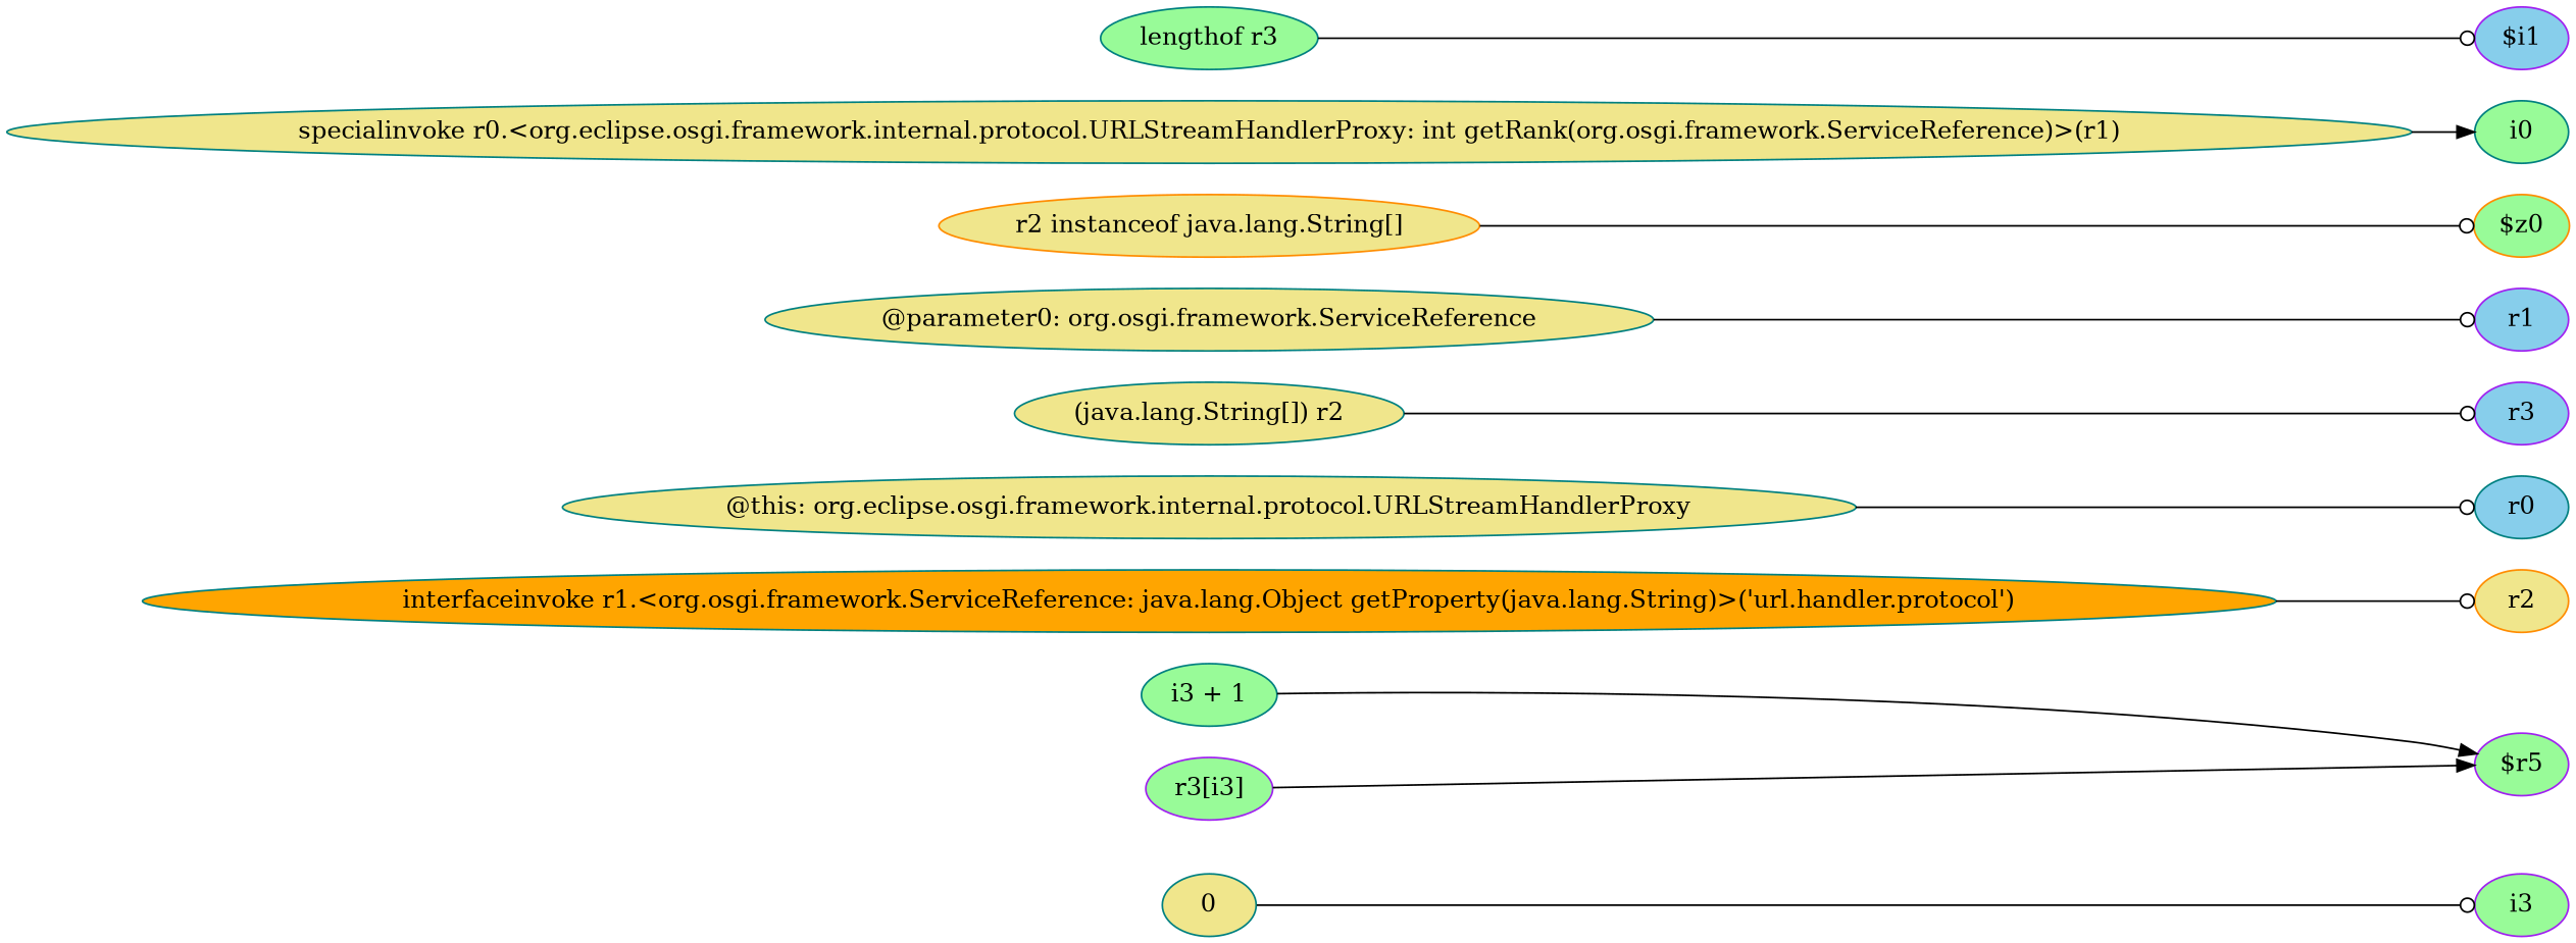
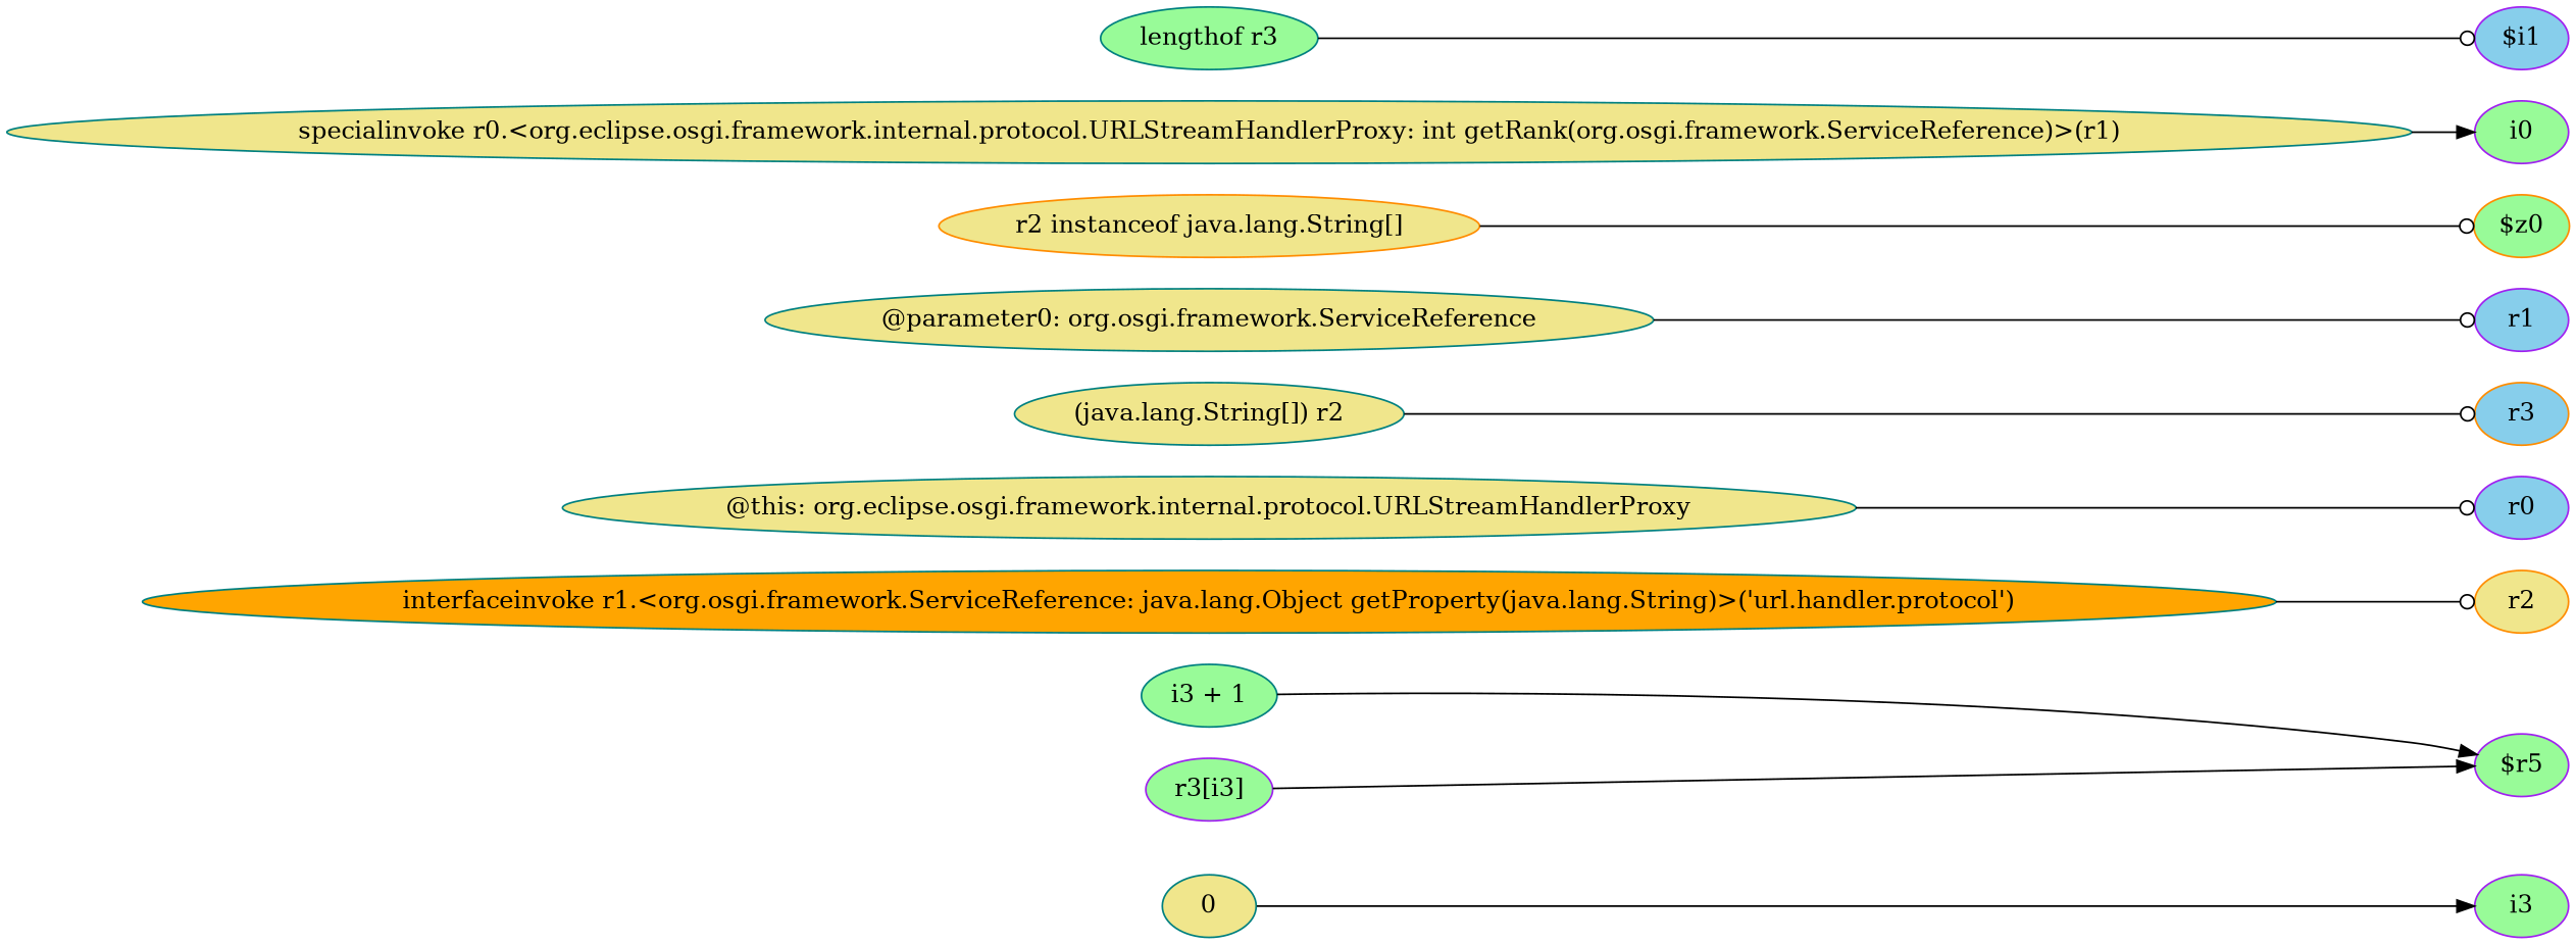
  digraph {
    rankdir=LR
    node [color=teal fillcolor=khaki style=filled]
    edge [arrowhead=odot]
    n1 [label=0]
    n2 [color=purple fillcolor=palegreen label=i3]
    n3 [fillcolor=palegreen label="i3 + 1"]
    n4 [color=purple fillcolor=palegreen label="$r5"]
    n5 [color=purple fillcolor=palegreen label="r3[i3]"]
    n6 [fillcolor=orange label="interfaceinvoke r1.<org.osgi.framework.ServiceReference: java.lang.Object getProperty(java.lang.String)>('url.handler.protocol')"]
    n7 [color=darkorange label=r2]
    n8 [label="@this: org.eclipse.osgi.framework.internal.protocol.URLStreamHandlerProxy"]
-   n9 [fillcolor=skyblue label=r0]
+   n9 [color=purple fillcolor=skyblue label=r0]
    n10 [label="(java.lang.String[]) r2"]
-   n11 [color=purple fillcolor=skyblue label=r3]
+   n11 [color=darkorange fillcolor=skyblue label=r3]
    n12 [label="@parameter0: org.osgi.framework.ServiceReference"]
    n13 [color=purple fillcolor=skyblue label=r1]
    n14 [color=darkorange label="r2 instanceof java.lang.String[]"]
    n15 [color=darkorange fillcolor=palegreen label="$z0"]
    n16 [label="specialinvoke r0.<org.eclipse.osgi.framework.internal.protocol.URLStreamHandlerProxy: int getRank(org.osgi.framework.ServiceReference)>(r1)"]
-   n17 [fillcolor=palegreen label=i0]
+   n17 [color=purple fillcolor=palegreen label=i0]
    n18 [fillcolor=palegreen label="lengthof r3"]
    n19 [color=purple fillcolor=skyblue label="$i1"]
-   n1 -> n2
+   n1 -> n2 [arrowhead=normal]
    n3 -> n4 [arrowhead=normal]
    n5 -> n4 [arrowhead=normal]
    n6 -> n7
    n8 -> n9
    n10 -> n11
    n12 -> n13
    n14 -> n15
    n16 -> n17 [arrowhead=normal]
    n18 -> n19
  }
